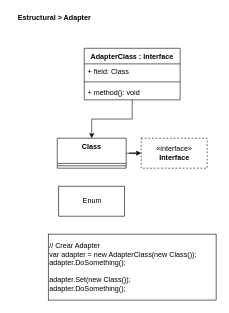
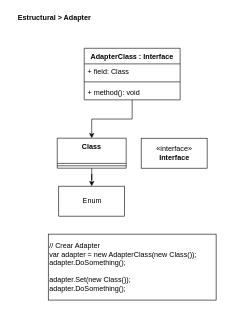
  <mxCell id="0" />
  <mxCell id="1" parent="0" />
  <mxCell id="2" value="&lt;span&gt;// Crear Adapter&lt;br&gt;var adapter = new AdapterClass(new Class());&lt;br&gt;adapter.DoSomething();&lt;br&gt;&lt;br&gt;adapter.Set(new Class());&lt;br&gt;adapter.DoSomething();&lt;br&gt;&lt;/span&gt;" style="rounded=0;whiteSpace=wrap;html=1;align=left;labelBackgroundColor=#ffffff;" parent="1" vertex="1"><mxGeometry x="80" y="390" width="280" height="110" as="geometry" /></mxCell>
  <mxCell id="3" value="&lt;b&gt;Estructural &amp;gt; Adapter&lt;/b&gt;" style="text;html=1;align=center;verticalAlign=middle;resizable=0;points=[];autosize=1;" parent="1" vertex="1"><mxGeometry width="140" height="20" as="geometry" x="20" y="20" /></mxCell>
- <mxCell id="4" value="«interface»&lt;br&gt;&lt;b&gt;Interface&lt;/b&gt;" style="html=1;dashed=1;" vertex="1" parent="1"><mxGeometry x="235" y="230" width="110" height="50" as="geometry" /></mxCell>
+ <mxCell id="4" value="«interface»&lt;br&gt;&lt;b&gt;Interface&lt;/b&gt;" style="html=1;" vertex="1" parent="1"><mxGeometry x="235" y="230" width="110" height="50" as="geometry" /></mxCell>
  <mxCell id="5" style="edgeStyle=orthogonalEdgeStyle;rounded=0;orthogonalLoop=1;jettySize=auto;html=1;entryX=0.5;entryY=0;entryDx=0;entryDy=0;" edge="1" parent="1" source="8" target="12"><mxGeometry relative="1" as="geometry" /></mxCell>
- <mxCell id="6" style="edgeStyle=orthogonalEdgeStyle;rounded=0;orthogonalLoop=1;jettySize=auto;html=1;" edge="1" parent="1" source="12" target="4"><mxGeometry relative="1" as="geometry" /></mxCell>
+ <mxCell id="6" style="edgeStyle=orthogonalEdgeStyle;rounded=0;orthogonalLoop=1;jettySize=auto;html=1;entryX=0.5;entryY=0;entryDx=0;entryDy=0;" edge="1" parent="1" source="12" target="7"><mxGeometry relative="1" as="geometry" /></mxCell>
  <mxCell id="7" value="Enum" style="html=1;" vertex="1" parent="1"><mxGeometry x="97.5" y="310" width="110" height="50" as="geometry" /></mxCell>
  <mxCell id="8" value="AdapterClass : Interface" style="swimlane;fontStyle=1;align=center;verticalAlign=top;childLayout=stackLayout;horizontal=1;startSize=26;horizontalStack=0;resizeParent=1;resizeParentMax=0;resizeLast=0;collapsible=1;marginBottom=0;" vertex="1" parent="1"><mxGeometry x="140" y="80" width="160" height="86" as="geometry" /></mxCell>
  <mxCell id="9" value="+ field: Class" style="text;strokeColor=none;fillColor=none;align=left;verticalAlign=top;spacingLeft=4;spacingRight=4;overflow=hidden;rotatable=0;points=[[0,0.5],[1,0.5]];portConstraint=eastwest;" vertex="1" parent="8"><mxGeometry y="26" width="160" height="26" as="geometry" /></mxCell>
  <mxCell id="10" value="" style="line;strokeWidth=1;fillColor=none;align=left;verticalAlign=middle;spacingTop=-1;spacingLeft=3;spacingRight=3;rotatable=0;labelPosition=right;points=[];portConstraint=eastwest;" vertex="1" parent="8"><mxGeometry y="52" width="160" height="8" as="geometry" /></mxCell>
  <mxCell id="11" value="+ method(): void" style="text;strokeColor=none;fillColor=none;align=left;verticalAlign=top;spacingLeft=4;spacingRight=4;overflow=hidden;rotatable=0;points=[[0,0.5],[1,0.5]];portConstraint=eastwest;" vertex="1" parent="8"><mxGeometry y="60" width="160" height="26" as="geometry" /></mxCell>
  <mxCell id="12" value="Class" style="swimlane;fontStyle=1;align=center;verticalAlign=top;childLayout=stackLayout;horizontal=1;startSize=42;horizontalStack=0;resizeParent=1;resizeParentMax=0;resizeLast=0;collapsible=1;marginBottom=0;" vertex="1" parent="1"><mxGeometry x="95" y="230" width="115" height="50" as="geometry" /></mxCell>
  <mxCell id="13" value="" style="line;strokeWidth=1;fillColor=none;align=left;verticalAlign=middle;spacingTop=-1;spacingLeft=3;spacingRight=3;rotatable=0;labelPosition=right;points=[];portConstraint=eastwest;" vertex="1" parent="12"><mxGeometry y="42" width="115" height="8" as="geometry" /></mxCell>
